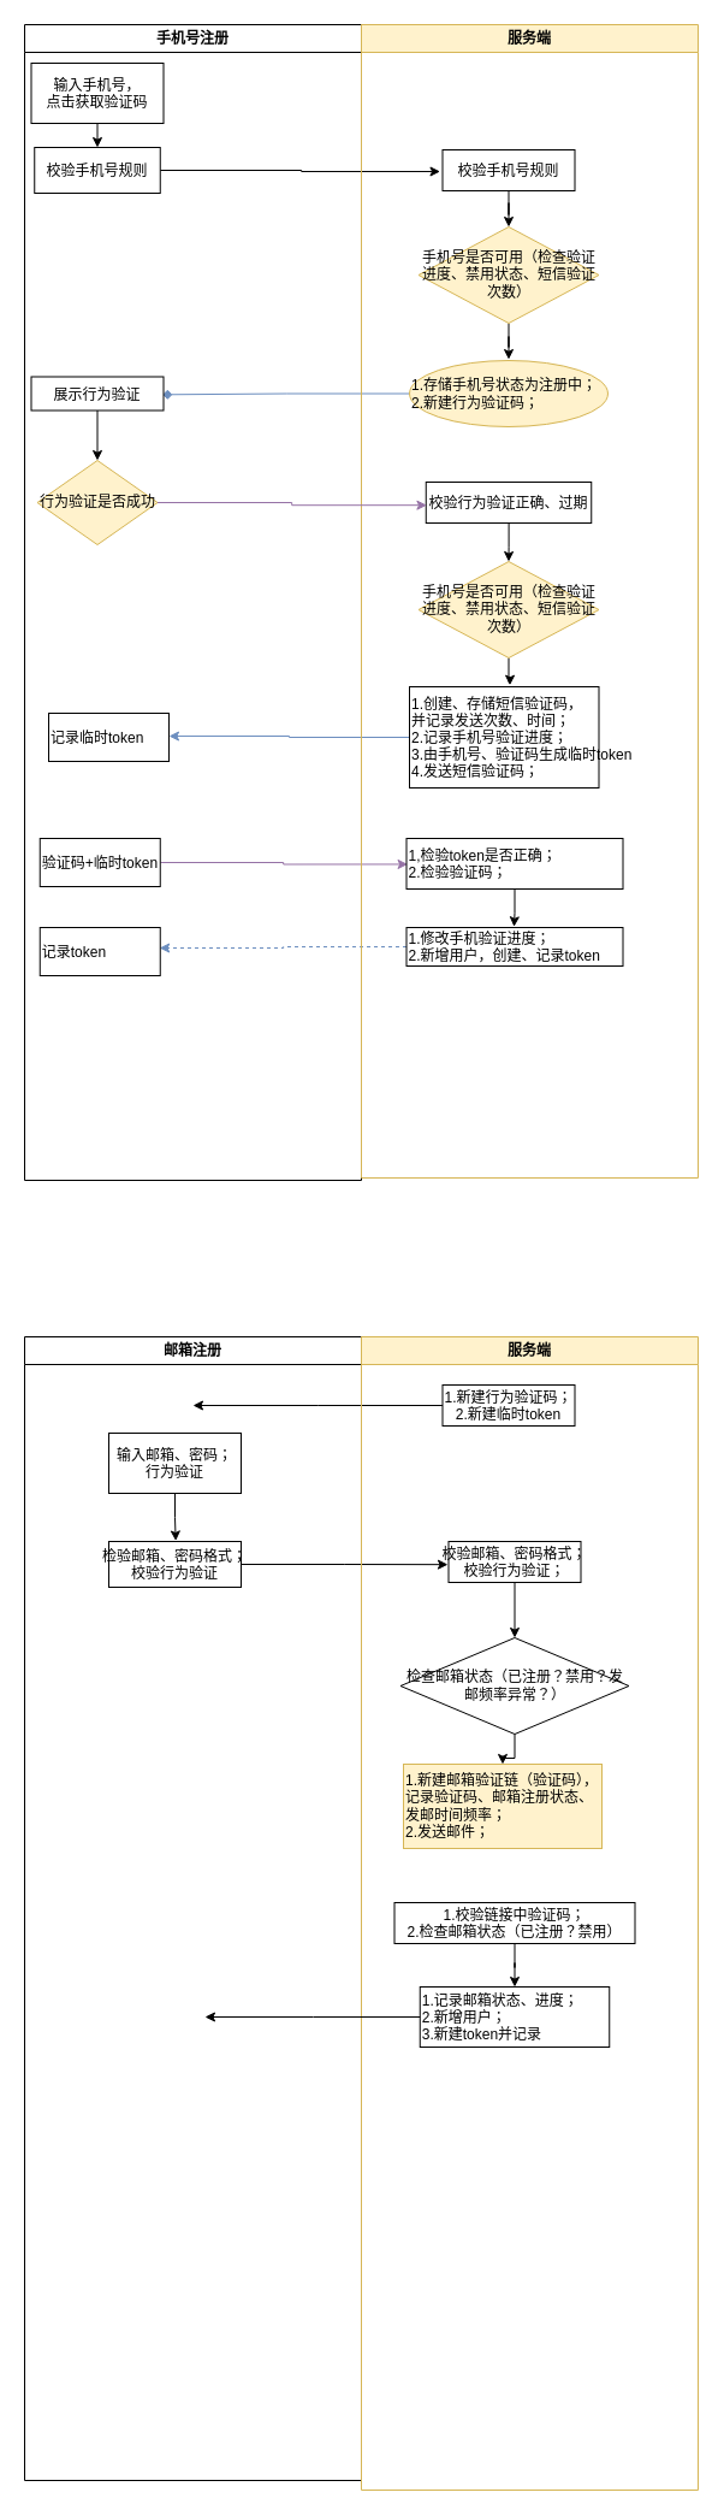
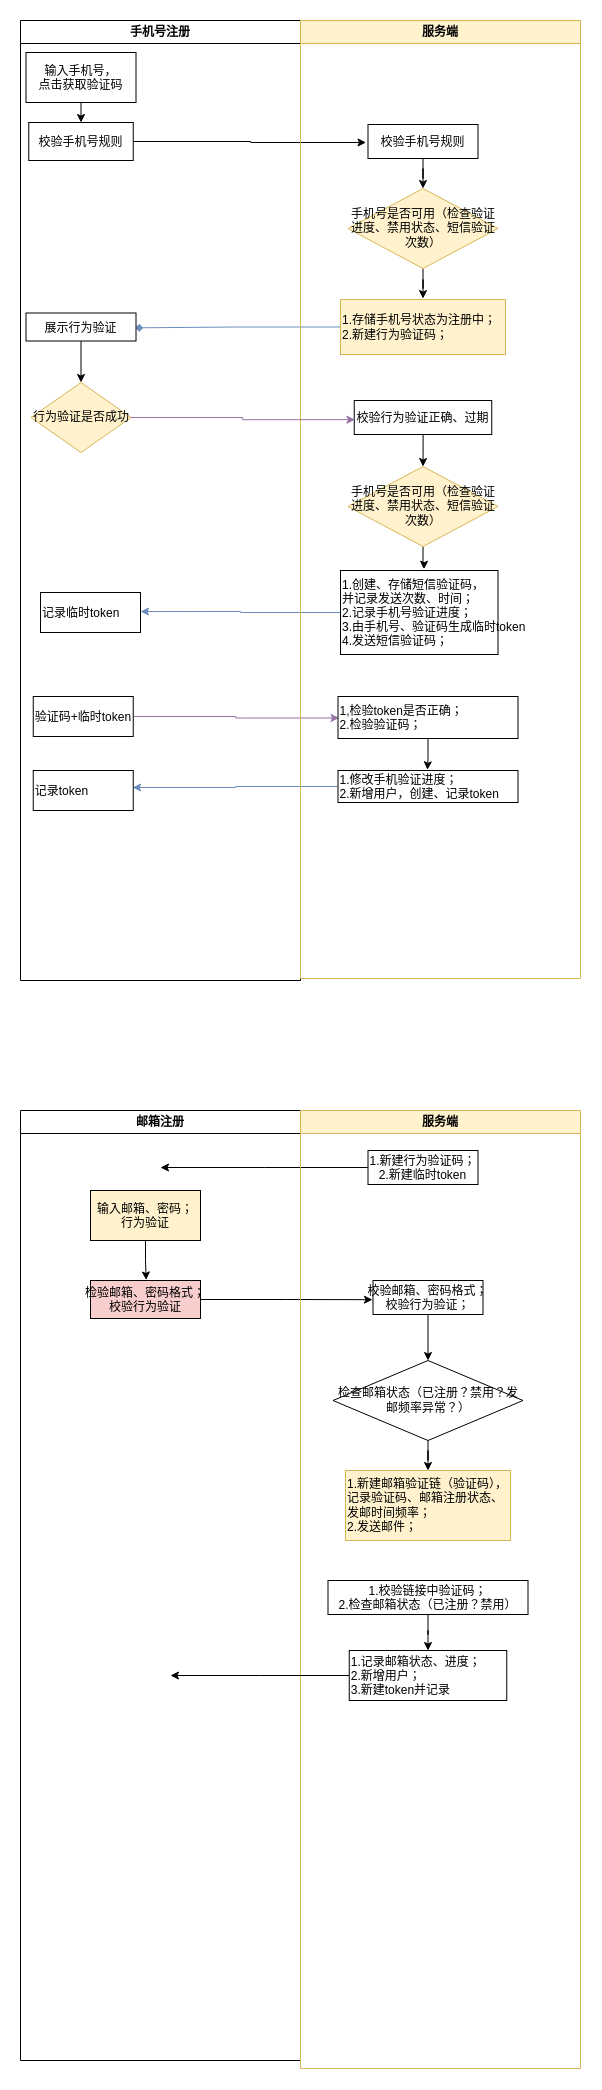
  <mxCell id="0" />
  <mxCell id="1" parent="0" />
  <mxCell id="2" style="edgeStyle=orthogonalEdgeStyle;rounded=0;orthogonalLoop=1;jettySize=auto;html=1;entryX=-0.005;entryY=0.564;entryDx=0;entryDy=0;entryPerimeter=0;" edge="1" parent="1" source="37" target="40"><mxGeometry relative="1" as="geometry" /></mxCell>
  <mxCell id="3" style="edgeStyle=orthogonalEdgeStyle;rounded=0;orthogonalLoop=1;jettySize=auto;html=1;" edge="1" parent="1" source="47"><mxGeometry relative="1" as="geometry"><mxPoint x="160" y="1167" as="targetPoint" /></mxGeometry></mxCell>
- <mxCell id="4" style="edgeStyle=orthogonalEdgeStyle;rounded=0;orthogonalLoop=1;jettySize=auto;html=1;entryX=0.994;entryY=0.425;entryDx=0;entryDy=0;entryPerimeter=0;fillColor=#dae8fc;strokeColor=#6c8ebf;dashed=1;" parent="1" source="32" target="18" edge="1"><mxGeometry relative="1" as="geometry" /></mxCell>
+ <mxCell id="4" style="edgeStyle=orthogonalEdgeStyle;rounded=0;orthogonalLoop=1;jettySize=auto;html=1;entryX=0.994;entryY=0.425;entryDx=0;entryDy=0;entryPerimeter=0;fillColor=#dae8fc;strokeColor=#6c8ebf;" parent="1" source="32" target="18" edge="1"><mxGeometry relative="1" as="geometry" /></mxCell>
  <mxCell id="5" style="edgeStyle=orthogonalEdgeStyle;rounded=0;orthogonalLoop=1;jettySize=auto;html=1;entryX=0.006;entryY=0.511;entryDx=0;entryDy=0;entryPerimeter=0;fillColor=#e1d5e7;strokeColor=#9673a6;" parent="1" source="17" target="31" edge="1"><mxGeometry relative="1" as="geometry" /></mxCell>
  <mxCell id="6" value="" style="edgeStyle=orthogonalEdgeStyle;rounded=0;orthogonalLoop=1;jettySize=auto;html=1;entryX=1;entryY=0.476;entryDx=0;entryDy=0;entryPerimeter=0;fillColor=#dae8fc;strokeColor=#6c8ebf;" parent="1" source="28" target="16" edge="1"><mxGeometry relative="1" as="geometry"><mxPoint x="360" y="610" as="targetPoint" /></mxGeometry></mxCell>
  <mxCell id="7" style="edgeStyle=orthogonalEdgeStyle;rounded=0;orthogonalLoop=1;jettySize=auto;html=1;entryX=0.992;entryY=0.53;entryDx=0;entryDy=0;entryPerimeter=0;fillColor=#dae8fc;strokeColor=#6c8ebf;endArrow=diamond;" parent="1" source="25" target="14" edge="1"><mxGeometry relative="1" as="geometry" /></mxCell>
  <mxCell id="8" style="edgeStyle=orthogonalEdgeStyle;rounded=0;orthogonalLoop=1;jettySize=auto;html=1;entryX=-0.018;entryY=0.529;entryDx=0;entryDy=0;entryPerimeter=0;" parent="1" source="12" target="22" edge="1"><mxGeometry relative="1" as="geometry" /></mxCell>
  <mxCell id="9" value="手机号注册" style="swimlane;whiteSpace=wrap;startSize=23;" parent="1" vertex="1"><mxGeometry x="20" y="20" width="280" height="960" as="geometry" /></mxCell>
  <mxCell id="10" style="edgeStyle=orthogonalEdgeStyle;rounded=0;orthogonalLoop=1;jettySize=auto;html=1;entryX=0.506;entryY=-0.014;entryDx=0;entryDy=0;entryPerimeter=0;" parent="9" source="11" target="12" edge="1"><mxGeometry relative="1" as="geometry" /></mxCell>
  <mxCell id="11" value="输入手机号，&#10;点击获取验证码" style="" parent="9" vertex="1"><mxGeometry x="5.5" y="32" width="110" height="50" as="geometry" /></mxCell>
  <mxCell id="12" value="校验手机号规则" style="" parent="9" vertex="1"><mxGeometry x="8.25" y="102" width="104.5" height="38" as="geometry" /></mxCell>
  <mxCell id="13" style="edgeStyle=orthogonalEdgeStyle;rounded=0;orthogonalLoop=1;jettySize=auto;html=1;entryX=0.5;entryY=0;entryDx=0;entryDy=0;" parent="9" source="14" target="15" edge="1"><mxGeometry relative="1" as="geometry" /></mxCell>
  <mxCell id="14" value="展示行为验证" style="" parent="9" vertex="1"><mxGeometry x="5.5" y="292.5" width="110" height="28" as="geometry" /></mxCell>
  <mxCell id="15" value="行为验证是否成功" style="rhombus;whiteSpace=wrap;html=1;fillColor=#fff2cc;strokeColor=#d6b656;" parent="9" vertex="1"><mxGeometry x="10.5" y="362" width="100" height="70" as="geometry" /></mxCell>
  <mxCell id="16" value="记录临时token" style="fillColor=rgb(255, 255, 255);strokeColor=rgb(0, 0, 0);fontColor=rgb(0, 0, 0);align=left;" parent="9" vertex="1"><mxGeometry x="20" y="572" width="100" height="40" as="geometry" /></mxCell>
  <mxCell id="17" value="验证码+临时token" style="fillColor=rgb(255, 255, 255);strokeColor=rgb(0, 0, 0);fontColor=rgb(0, 0, 0);align=left;" parent="9" vertex="1"><mxGeometry x="12.75" y="676" width="100" height="40" as="geometry" /></mxCell>
  <mxCell id="18" value="记录token" style="fillColor=rgb(255, 255, 255);strokeColor=rgb(0, 0, 0);fontColor=rgb(0, 0, 0);align=left;" parent="9" vertex="1"><mxGeometry x="12.75" y="750" width="100" height="40" as="geometry" /></mxCell>
  <mxCell id="19" value="服务端" style="swimlane;whiteSpace=wrap;fillColor=#fff2cc;strokeColor=#d6b656;" parent="1" vertex="1"><mxGeometry x="300" y="20" width="280" height="958" as="geometry" /></mxCell>
  <mxCell id="20" style="edgeStyle=orthogonalEdgeStyle;rounded=0;orthogonalLoop=1;jettySize=auto;html=1;entryX=0.497;entryY=-0.022;entryDx=0;entryDy=0;entryPerimeter=0;" parent="19" source="31" target="32" edge="1"><mxGeometry relative="1" as="geometry" /></mxCell>
  <mxCell id="21" value="" style="edgeStyle=orthogonalEdgeStyle;rounded=0;orthogonalLoop=1;jettySize=auto;html=1;" parent="19" source="22" target="24" edge="1"><mxGeometry relative="1" as="geometry" /></mxCell>
  <mxCell id="22" value="校验手机号规则" style="" parent="19" vertex="1"><mxGeometry x="67.5" y="104" width="110" height="34" as="geometry" /></mxCell>
  <mxCell id="23" style="edgeStyle=orthogonalEdgeStyle;rounded=0;orthogonalLoop=1;jettySize=auto;html=1;entryX=0.5;entryY=-0.017;entryDx=0;entryDy=0;entryPerimeter=0;" parent="19" source="24" target="25" edge="1"><mxGeometry relative="1" as="geometry" /></mxCell>
  <mxCell id="24" value="手机号是否可用（检查验证进度、禁用状态、短信验证次数）" style="rhombus;whiteSpace=wrap;html=1;fillColor=#fff2cc;strokeColor=#d6b656;" parent="19" vertex="1"><mxGeometry x="47.5" y="168" width="150" height="80" as="geometry" /></mxCell>
- <mxCell id="25" value="1.存储手机号状态为注册中；&lt;br&gt;2.新建行为验证码；" style="ellipse;whiteSpace=wrap;html=1;fillColor=#fff2cc;strokeColor=#d6b656;fontColor=rgb(0, 0, 0);align=left;" parent="19" vertex="1"><mxGeometry x="40" y="279" width="165" height="55" as="geometry" /></mxCell>
+ <mxCell id="25" value="1.存储手机号状态为注册中；&lt;br&gt;2.新建行为验证码；" style="whiteSpace=wrap;html=1;fillColor=#fff2cc;strokeColor=#d6b656;fontColor=rgb(0, 0, 0);align=left;" parent="19" vertex="1"><mxGeometry x="40" y="279" width="165" height="55" as="geometry" /></mxCell>
  <mxCell id="26" style="edgeStyle=orthogonalEdgeStyle;rounded=0;orthogonalLoop=1;jettySize=auto;html=1;entryX=0.5;entryY=0;entryDx=0;entryDy=0;" parent="19" source="27" target="30" edge="1"><mxGeometry relative="1" as="geometry" /></mxCell>
  <mxCell id="27" value="校验行为验证正确、过期" style="" parent="19" vertex="1"><mxGeometry x="53.75" y="380" width="137.5" height="34" as="geometry" /></mxCell>
  <mxCell id="28" value="1.创建、存储短信验证码，&#10;并记录发送次数、时间；&#10;2.记录手机号验证进度；&#10;3.由手机号、验证码生成临时token&#10;4.发送短信验证码；" style="fillColor=rgb(255, 255, 255);strokeColor=rgb(0, 0, 0);fontColor=rgb(0, 0, 0);align=left;" parent="19" vertex="1"><mxGeometry x="40" y="550" width="157.5" height="84" as="geometry" /></mxCell>
  <mxCell id="29" style="edgeStyle=orthogonalEdgeStyle;rounded=0;orthogonalLoop=1;jettySize=auto;html=1;entryX=0.53;entryY=-0.015;entryDx=0;entryDy=0;entryPerimeter=0;" parent="19" source="30" target="28" edge="1"><mxGeometry relative="1" as="geometry" /></mxCell>
  <mxCell id="30" value="手机号是否可用（检查验证进度、禁用状态、短信验证次数）" style="rhombus;whiteSpace=wrap;html=1;fillColor=#fff2cc;strokeColor=#d6b656;" parent="19" vertex="1"><mxGeometry x="47.5" y="446" width="150" height="80" as="geometry" /></mxCell>
  <mxCell id="31" value="1,检验token是否正确；&#10;2.检验验证码；" style="fillColor=rgb(255, 255, 255);strokeColor=rgb(0, 0, 0);fontColor=rgb(0, 0, 0);align=left;" parent="19" vertex="1"><mxGeometry x="37.5" y="676" width="180" height="42" as="geometry" /></mxCell>
  <mxCell id="32" value="1.修改手机验证进度；&#10;2.新增用户，创建、记录token" style="fillColor=rgb(255, 255, 255);strokeColor=rgb(0, 0, 0);fontColor=rgb(0, 0, 0);align=left;" parent="19" vertex="1"><mxGeometry x="37.5" y="750" width="180" height="32" as="geometry" /></mxCell>
  <mxCell id="33" style="edgeStyle=orthogonalEdgeStyle;rounded=0;orthogonalLoop=1;jettySize=auto;html=1;entryX=0.005;entryY=0.564;entryDx=0;entryDy=0;entryPerimeter=0;fillColor=#e1d5e7;strokeColor=#9673a6;" parent="1" source="15" target="27" edge="1"><mxGeometry relative="1" as="geometry" /></mxCell>
  <mxCell id="34" value="邮箱注册" style="swimlane;whiteSpace=wrap" vertex="1" parent="1"><mxGeometry x="20" y="1110" width="280" height="950" as="geometry" /></mxCell>
  <mxCell id="35" style="edgeStyle=orthogonalEdgeStyle;rounded=0;orthogonalLoop=1;jettySize=auto;html=1;entryX=0.506;entryY=-0.014;entryDx=0;entryDy=0;entryPerimeter=0;" edge="1" parent="34" source="36" target="37"><mxGeometry relative="1" as="geometry" /></mxCell>
- <mxCell id="36" value="输入邮箱、密码；&#10;行为验证" style="" vertex="1" parent="34"><mxGeometry x="70" y="80" width="110" height="50" as="geometry" /></mxCell>
- <mxCell id="37" value="检验邮箱、密码格式；&#10;校验行为验证" style="" vertex="1" parent="34"><mxGeometry x="70" y="170" width="110" height="38" as="geometry" /></mxCell>
+ <mxCell id="36" value="输入邮箱、密码；&#10;行为验证" style="fillColor=#fff2cc;" vertex="1" parent="34"><mxGeometry x="70" y="80" width="110" height="50" as="geometry" /></mxCell>
+ <mxCell id="37" value="检验邮箱、密码格式；&#10;校验行为验证" style="fillColor=#f8cecc;" vertex="1" parent="34"><mxGeometry x="70" y="170" width="110" height="38" as="geometry" /></mxCell>
  <mxCell id="38" value="服务端" style="swimlane;whiteSpace=wrap;fillColor=#fff2cc;strokeColor=#d6b656;" vertex="1" parent="1"><mxGeometry x="300" y="1110" width="280" height="958" as="geometry" /></mxCell>
  <mxCell id="39" value="" style="edgeStyle=orthogonalEdgeStyle;rounded=0;orthogonalLoop=1;jettySize=auto;html=1;" edge="1" parent="38" source="40" target="46"><mxGeometry relative="1" as="geometry" /></mxCell>
  <mxCell id="40" value="校验邮箱、密码格式；&#10;校验行为验证；" style="" vertex="1" parent="38"><mxGeometry x="72.5" y="170" width="110" height="34" as="geometry" /></mxCell>
- <mxCell id="41" value="1.新建邮箱验证链（验证码），记录验证码、邮箱注册状态、发邮时间频率；&lt;br&gt;2.发送邮件；" style="whiteSpace=wrap;html=1;fillColor=#fff2cc;strokeColor=#d6b656;fontColor=rgb(0, 0, 0);align=left;" vertex="1" parent="38"><mxGeometry x="35" y="355" width="165" height="70" as="geometry" /></mxCell>
+ <mxCell id="41" value="1.新建邮箱验证链（验证码），记录验证码、邮箱注册状态、发邮时间频率；&lt;br&gt;2.发送邮件；" style="whiteSpace=wrap;html=1;fillColor=#fff2cc;strokeColor=#d6b656;fontColor=rgb(0, 0, 0);align=left;" vertex="1" parent="38"><mxGeometry x="45" y="360" width="165" height="70" as="geometry" /></mxCell>
  <mxCell id="42" style="edgeStyle=orthogonalEdgeStyle;rounded=0;orthogonalLoop=1;jettySize=auto;html=1;entryX=0.5;entryY=0;entryDx=0;entryDy=0;" edge="1" parent="38" source="43" target="44"><mxGeometry relative="1" as="geometry"><mxPoint x="130" y="460" as="targetPoint" /></mxGeometry></mxCell>
  <mxCell id="43" value="1.校验链接中验证码；&#10;2.检查邮箱状态（已注册？禁用）" style="" vertex="1" parent="38"><mxGeometry x="27.5" y="470" width="200" height="34" as="geometry" /></mxCell>
  <mxCell id="44" value="1.记录邮箱状态、进度；&#10;2.新增用户；&#10;3.新建token并记录" style="fillColor=rgb(255, 255, 255);strokeColor=rgb(0, 0, 0);fontColor=rgb(0, 0, 0);align=left;" vertex="1" parent="38"><mxGeometry x="48.75" y="540" width="157.5" height="50" as="geometry" /></mxCell>
  <mxCell id="45" style="edgeStyle=orthogonalEdgeStyle;rounded=0;orthogonalLoop=1;jettySize=auto;html=1;entryX=0.5;entryY=0;entryDx=0;entryDy=0;" edge="1" parent="38" source="46" target="41"><mxGeometry relative="1" as="geometry" /></mxCell>
  <mxCell id="46" value="检查邮箱状态（已注册？禁用？发邮频率异常？）" style="rhombus;whiteSpace=wrap;html=1;fillColor=rgb(255, 255, 255);" vertex="1" parent="38"><mxGeometry x="32.5" y="250" width="190" height="80" as="geometry" /></mxCell>
  <mxCell id="47" value="1.新建行为验证码；&#10;2.新建临时token" style="" vertex="1" parent="38"><mxGeometry x="67.5" y="40" width="110" height="34" as="geometry" /></mxCell>
  <mxCell id="48" style="edgeStyle=orthogonalEdgeStyle;rounded=0;orthogonalLoop=1;jettySize=auto;html=1;" edge="1" parent="1" source="44"><mxGeometry relative="1" as="geometry"><mxPoint x="170" y="1675" as="targetPoint" /></mxGeometry></mxCell>
